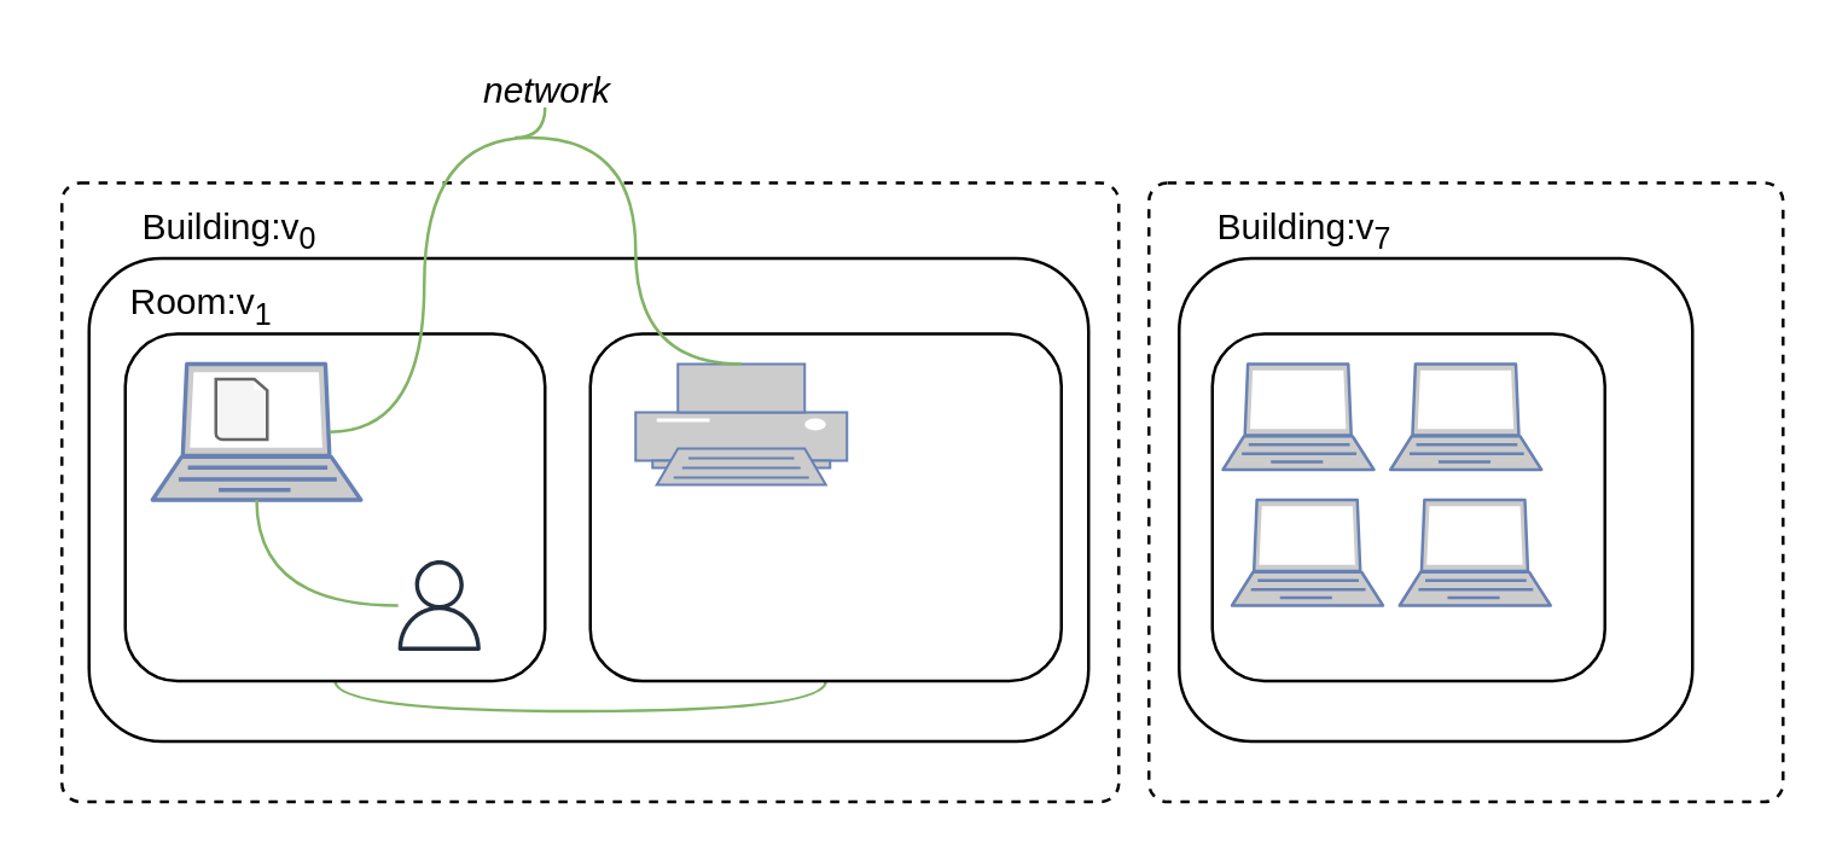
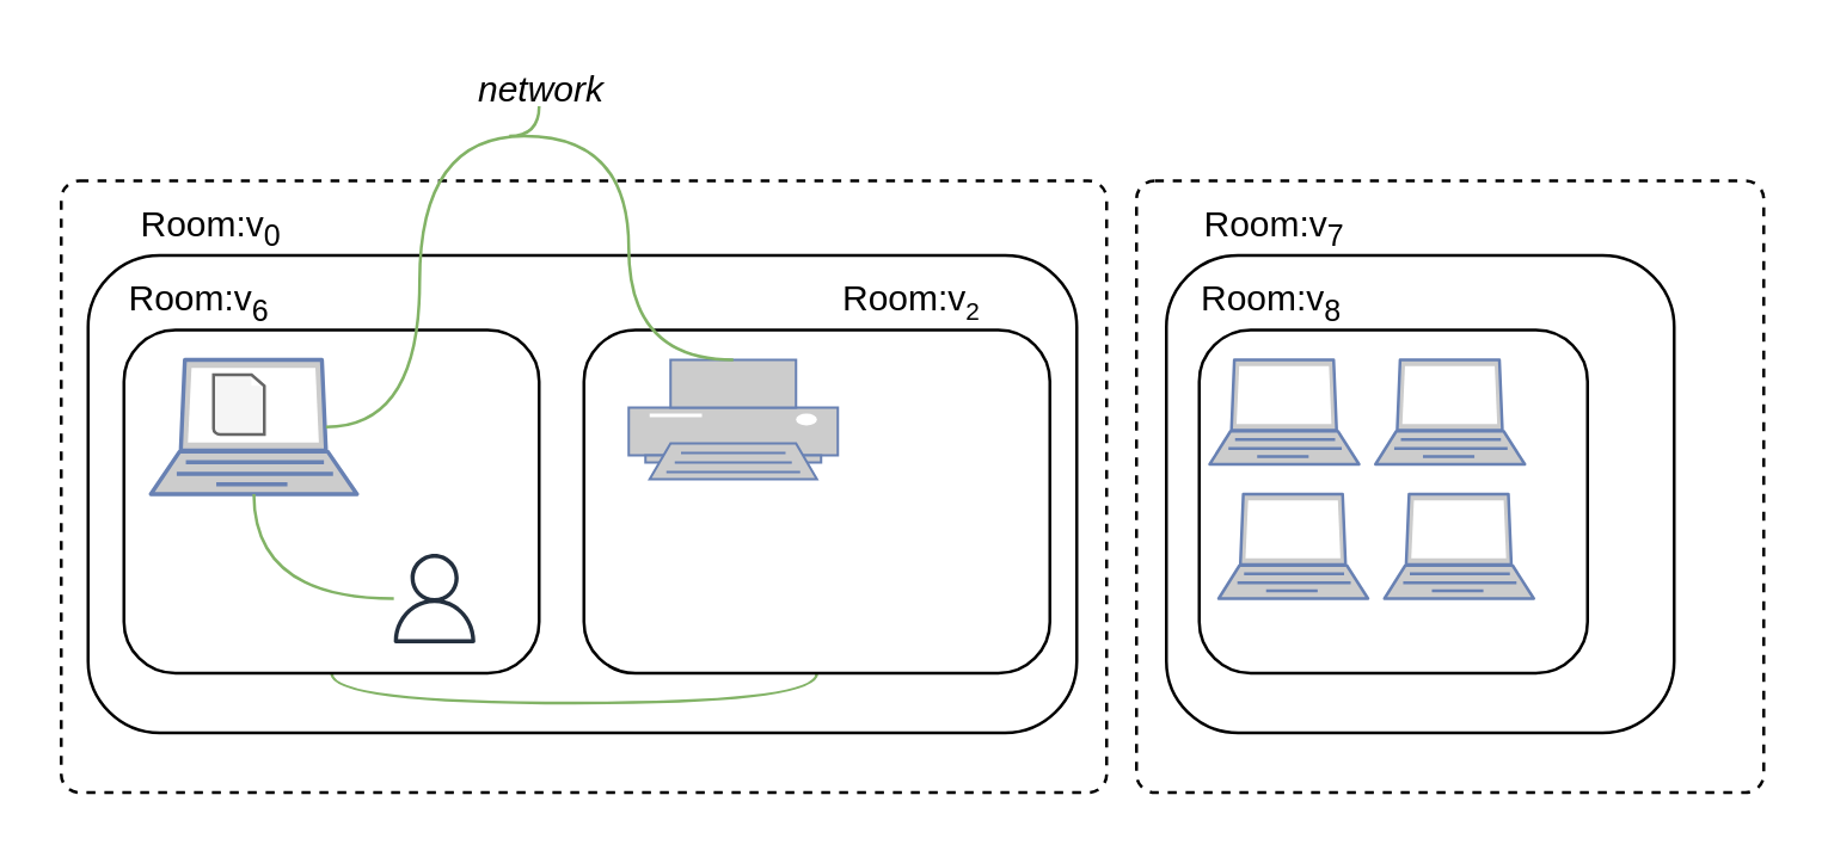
  <mxCell id="0" />
  <mxCell id="1" parent="0" />
  <mxCell id="2" value="" style="rounded=1;whiteSpace=wrap;html=1;dashed=1;arcSize=3;" vertex="1" parent="1"><mxGeometry x="380" y="60" width="210" height="205" as="geometry" /></mxCell>
  <mxCell id="3" value="" style="rounded=1;whiteSpace=wrap;html=1;dashed=1;arcSize=3;" vertex="1" parent="1"><mxGeometry x="20" y="60" width="350" height="205" as="geometry" /></mxCell>
  <mxCell id="4" value="" style="rounded=1;whiteSpace=wrap;html=1;" vertex="1" parent="1"><mxGeometry x="29" y="85" width="331" height="160" as="geometry" /></mxCell>
  <mxCell id="5" style="edgeStyle=orthogonalEdgeStyle;rounded=0;orthogonalLoop=1;jettySize=auto;html=1;exitX=0.5;exitY=1;exitDx=0;exitDy=0;entryX=0.5;entryY=1;entryDx=0;entryDy=0;endArrow=none;endFill=0;fillColor=#d5e8d4;strokeColor=#82b366;curved=1;" edge="1" parent="1" source="6" target="15"><mxGeometry relative="1" as="geometry"><Array as="points"><mxPoint x="111" y="235" /><mxPoint x="273" y="235" /></Array></mxGeometry></mxCell>
  <mxCell id="6" value="" style="rounded=1;whiteSpace=wrap;html=1;" vertex="1" parent="1"><mxGeometry x="41" y="110" width="139" height="115" as="geometry" /></mxCell>
  <mxCell id="7" value="" style="rounded=1;whiteSpace=wrap;html=1;" vertex="1" parent="1"><mxGeometry x="390" y="85" width="170" height="160" as="geometry" /></mxCell>
  <mxCell id="8" value="" style="fontColor=#0066CC;verticalAlign=top;verticalLabelPosition=bottom;labelPosition=center;align=center;html=1;outlineConnect=0;fillColor=#CCCCCC;strokeColor=#6881B3;gradientColor=none;gradientDirection=north;strokeWidth=2;shape=mxgraph.networks.laptop;" vertex="1" parent="1"><mxGeometry x="50" y="120" width="69" height="45" as="geometry" /></mxCell>
  <mxCell id="9" value="" style="shadow=0;dashed=0;html=1;strokeColor=#666666;fillColor=#f5f5f5;labelPosition=center;verticalLabelPosition=bottom;verticalAlign=top;align=center;outlineConnect=0;shape=mxgraph.veeam.2d.file;fontColor=#333333;" vertex="1" parent="1"><mxGeometry x="71" y="125" width="17" height="20" as="geometry" /></mxCell>
- <mxCell id="10" value="Building:v&lt;sub&gt;0&lt;/sub&gt;" style="text;html=1;resizable=0;points=[];autosize=1;align=left;verticalAlign=top;spacingTop=-4;" vertex="1" parent="1"><mxGeometry x="44.5" y="65" width="70" height="20" as="geometry" /></mxCell>
- <mxCell id="11" value="Room:v&lt;sub&gt;1&lt;/sub&gt;" style="text;html=1;resizable=0;points=[];autosize=1;align=left;verticalAlign=top;spacingTop=-4;" vertex="1" parent="1"><mxGeometry x="41" y="90" width="60" height="20" as="geometry" /></mxCell>
- <mxCell id="12" value="Building:v&lt;sub&gt;7&lt;/sub&gt;" style="text;html=1;resizable=0;points=[];autosize=1;align=left;verticalAlign=top;spacingTop=-4;" vertex="1" parent="1"><mxGeometry x="401" y="65" width="70" height="20" as="geometry" /></mxCell>
+ <mxCell id="10" value="Room:v&lt;sub&gt;0&lt;/sub&gt;" style="text;html=1;resizable=0;points=[];autosize=1;align=left;verticalAlign=top;spacingTop=-4;" vertex="1" parent="1"><mxGeometry x="44.5" y="65" width="70" height="20" as="geometry" /></mxCell>
+ <mxCell id="11" value="Room:v&lt;sub&gt;6&lt;/sub&gt;" style="text;html=1;resizable=0;points=[];autosize=1;align=left;verticalAlign=top;spacingTop=-4;" vertex="1" parent="1"><mxGeometry x="41" y="90" width="60" height="20" as="geometry" /></mxCell>
+ <mxCell id="12" value="Room:v&lt;sub&gt;7&lt;/sub&gt;" style="text;html=1;resizable=0;points=[];autosize=1;align=left;verticalAlign=top;spacingTop=-4;" vertex="1" parent="1"><mxGeometry x="401" y="65" width="70" height="20" as="geometry" /></mxCell>
  <mxCell id="13" style="edgeStyle=orthogonalEdgeStyle;curved=1;rounded=0;orthogonalLoop=1;jettySize=auto;html=1;endArrow=none;endFill=0;fillColor=#d5e8d4;strokeColor=#82b366;" edge="1" parent="1" source="14" target="8"><mxGeometry relative="1" as="geometry" /></mxCell>
  <mxCell id="14" value="" style="outlineConnect=0;fontColor=#232F3E;gradientColor=none;fillColor=#232F3E;strokeColor=none;dashed=0;verticalLabelPosition=bottom;verticalAlign=top;align=center;html=1;fontSize=12;fontStyle=0;aspect=fixed;pointerEvents=1;shape=mxgraph.aws4.user;" vertex="1" parent="1"><mxGeometry x="130" y="185" width="30" height="30" as="geometry" /></mxCell>
  <mxCell id="15" value="" style="rounded=1;whiteSpace=wrap;html=1;" vertex="1" parent="1"><mxGeometry x="195" y="110" width="156" height="115" as="geometry" /></mxCell>
+ <mxCell id="16" value="Room:v&lt;span style=&quot;font-size: 10px&quot;&gt;&lt;sub&gt;2&lt;/sub&gt;&lt;/span&gt;" style="text;html=1;resizable=0;points=[];autosize=1;align=left;verticalAlign=top;spacingTop=-4;" vertex="1" parent="1"><mxGeometry x="280" y="90" width="60" height="20" as="geometry" /></mxCell>
  <mxCell id="17" value="" style="fontColor=#0066CC;verticalAlign=top;verticalLabelPosition=bottom;labelPosition=center;align=center;html=1;outlineConnect=0;fillColor=#CCCCCC;strokeColor=#6881B3;gradientColor=none;gradientDirection=north;strokeWidth=2;shape=mxgraph.networks.printer;" vertex="1" parent="1"><mxGeometry x="210" y="120" width="70" height="40" as="geometry" /></mxCell>
  <mxCell id="18" value="" style="rounded=1;whiteSpace=wrap;html=1;" vertex="1" parent="1"><mxGeometry x="401" y="110" width="130" height="115" as="geometry" /></mxCell>
+ <mxCell id="19" value="Room:v&lt;sub&gt;8&lt;/sub&gt;" style="text;html=1;resizable=0;points=[];autosize=1;align=left;verticalAlign=top;spacingTop=-4;" vertex="1" parent="1"><mxGeometry x="400" y="90" width="60" height="20" as="geometry" /></mxCell>
  <mxCell id="20" value="" style="fontColor=#0066CC;verticalAlign=top;verticalLabelPosition=bottom;labelPosition=center;align=center;html=1;outlineConnect=0;fillColor=#CCCCCC;strokeColor=#6881B3;gradientColor=none;gradientDirection=north;strokeWidth=2;shape=mxgraph.networks.laptop;" vertex="1" parent="1"><mxGeometry x="404.5" y="120" width="50" height="35" as="geometry" /></mxCell>
  <mxCell id="21" value="" style="fontColor=#0066CC;verticalAlign=top;verticalLabelPosition=bottom;labelPosition=center;align=center;html=1;outlineConnect=0;fillColor=#CCCCCC;strokeColor=#6881B3;gradientColor=none;gradientDirection=north;strokeWidth=2;shape=mxgraph.networks.laptop;" vertex="1" parent="1"><mxGeometry x="460" y="120" width="50" height="35" as="geometry" /></mxCell>
  <mxCell id="22" value="" style="fontColor=#0066CC;verticalAlign=top;verticalLabelPosition=bottom;labelPosition=center;align=center;html=1;outlineConnect=0;fillColor=#CCCCCC;strokeColor=#6881B3;gradientColor=none;gradientDirection=north;strokeWidth=2;shape=mxgraph.networks.laptop;" vertex="1" parent="1"><mxGeometry x="407.5" y="165" width="50" height="35" as="geometry" /></mxCell>
  <mxCell id="23" value="" style="fontColor=#0066CC;verticalAlign=top;verticalLabelPosition=bottom;labelPosition=center;align=center;html=1;outlineConnect=0;fillColor=#CCCCCC;strokeColor=#6881B3;gradientColor=none;gradientDirection=north;strokeWidth=2;shape=mxgraph.networks.laptop;" vertex="1" parent="1"><mxGeometry x="463" y="165" width="50" height="35" as="geometry" /></mxCell>
  <mxCell id="24" style="edgeStyle=orthogonalEdgeStyle;curved=1;rounded=0;orthogonalLoop=1;jettySize=auto;html=1;exitX=0.85;exitY=0.5;exitDx=0;exitDy=0;exitPerimeter=0;entryX=0.5;entryY=0;entryDx=0;entryDy=0;entryPerimeter=0;endArrow=none;endFill=0;fillColor=#d5e8d4;strokeColor=#82b366;" edge="1" parent="1" source="8" target="17"><mxGeometry relative="1" as="geometry"><Array as="points"><mxPoint x="140" y="143" /><mxPoint x="140" y="45" /><mxPoint x="210" y="45" /><mxPoint x="210" y="120" /></Array></mxGeometry></mxCell>
  <mxCell id="25" value="" style="endArrow=none;html=1;edgeStyle=orthogonalEdgeStyle;curved=1;fillColor=#d5e8d4;strokeColor=#82b366;" edge="1" parent="1"><mxGeometry width="50" height="50" relative="1" as="geometry"><mxPoint x="170" y="45" as="sourcePoint" /><mxPoint x="180" y="35" as="targetPoint" /></mxGeometry></mxCell>
  <mxCell id="26" value="&lt;i&gt;network&lt;/i&gt;" style="text;html=1;resizable=0;points=[];autosize=1;align=left;verticalAlign=top;spacingTop=-4;" vertex="1" parent="1"><mxGeometry x="158" y="20" width="60" height="20" as="geometry" /></mxCell>
